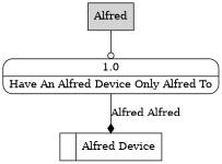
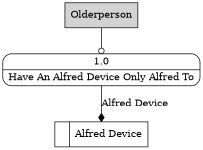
  digraph {
    node [fillcolor=white style=filled]
    n1 [label="<f0>  |<f1> Alfred Device " shape=record]
-   n2 [fillcolor=lightgrey label=Alfred shape=box]
+   n2 [fillcolor=lightgrey label=Olderperson shape=box]
    n3 [label="{<f0> 1.0|<f1> Have An Alfred Device Only Alfred To }" shape=Mrecord]
    n2 -> n3 [arrowhead=odot]
-   n3 -> n1 [arrowhead=diamond label="Alfred Alfred"]
+   n3 -> n1 [arrowhead=diamond label="Alfred Device"]
  }
